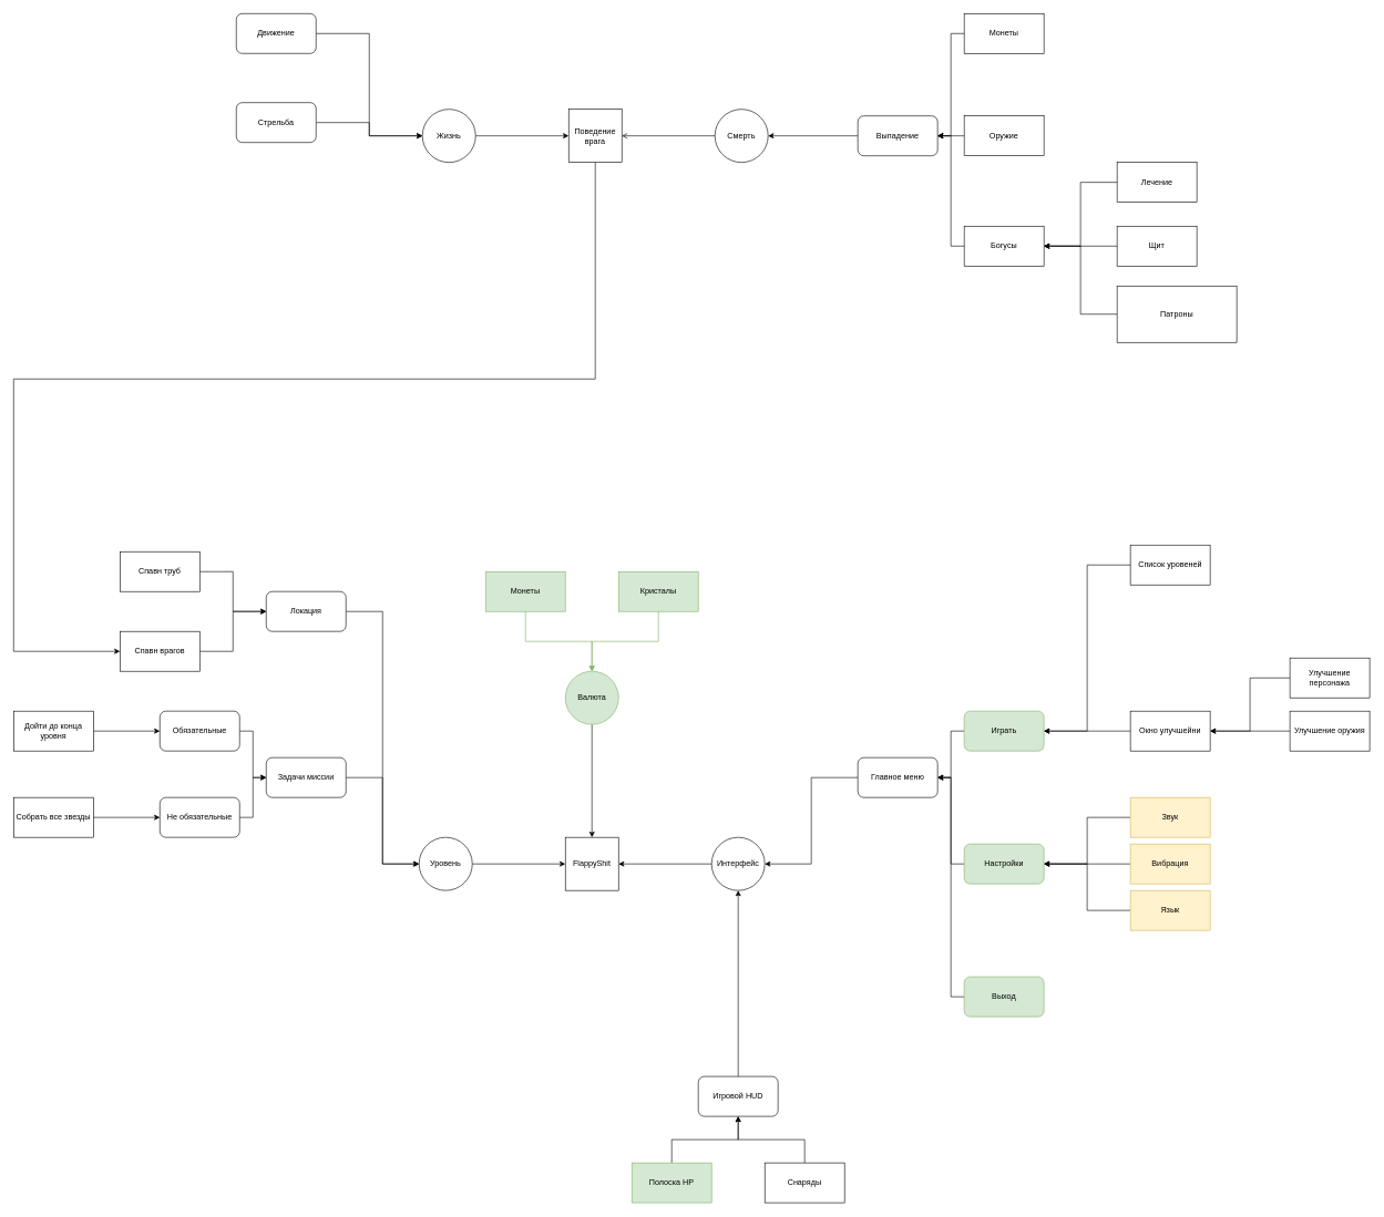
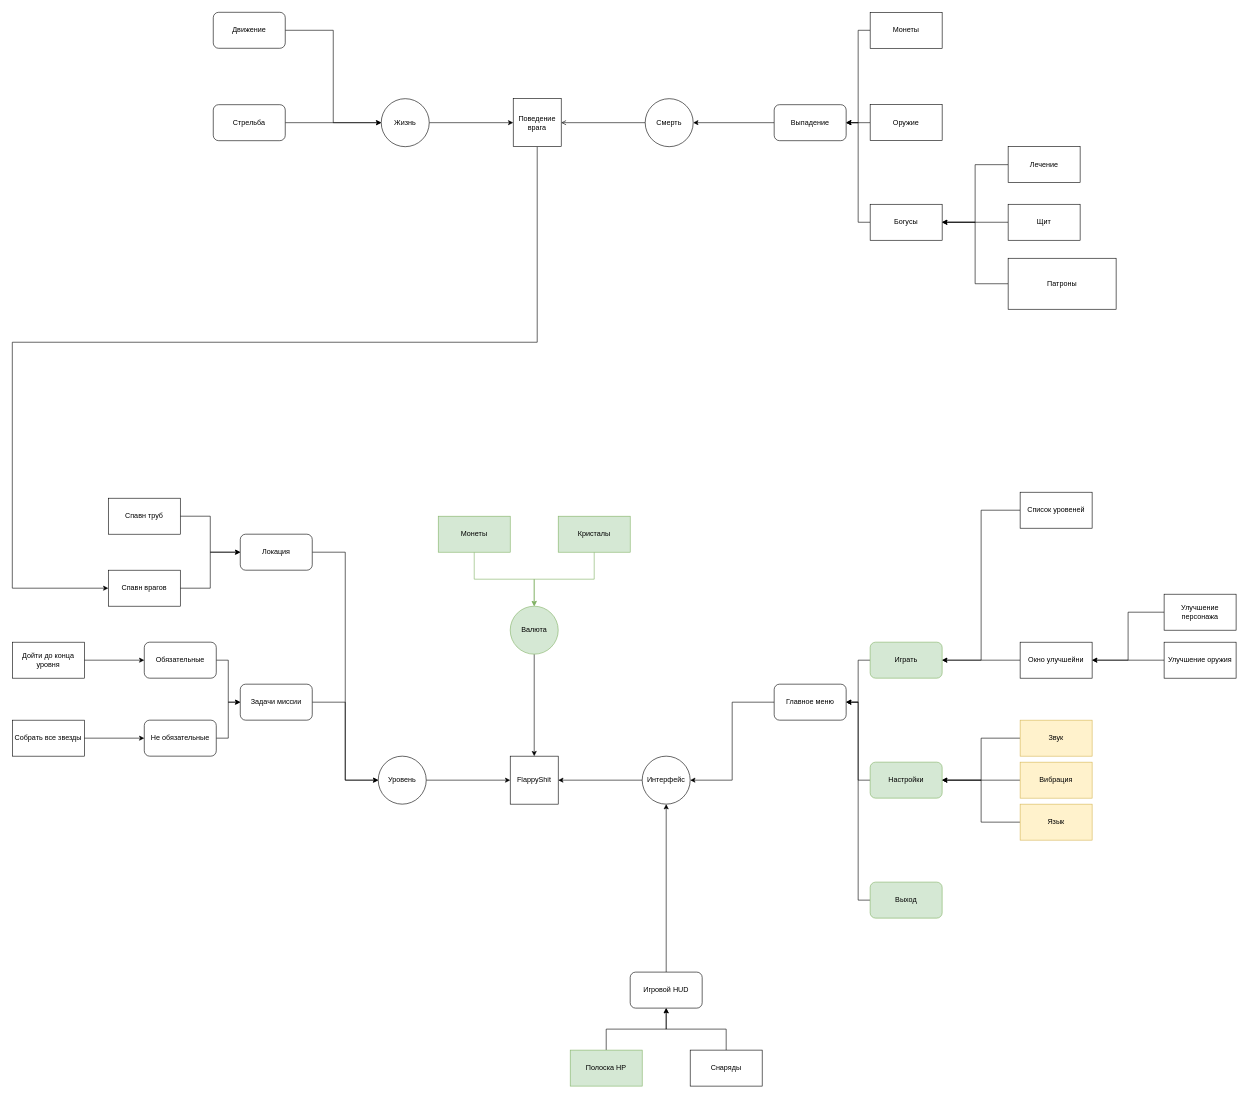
  <mxCell id="0" />
  <mxCell id="1" parent="0" />
  <mxCell id="2" style="edgeStyle=orthogonalEdgeStyle;rounded=0;orthogonalLoop=1;jettySize=auto;html=1;entryX=0;entryY=0.5;entryDx=0;entryDy=0;" parent="1" source="3" target="14" edge="1"><mxGeometry relative="1" as="geometry" /></mxCell>
  <mxCell id="3" value="Задачи миссии" style="rounded=1;whiteSpace=wrap;html=1;" parent="1" vertex="1"><mxGeometry x="400" y="1140" width="120" height="60" as="geometry" /></mxCell>
  <mxCell id="4" style="edgeStyle=orthogonalEdgeStyle;rounded=0;orthogonalLoop=1;jettySize=auto;html=1;entryX=0;entryY=0.5;entryDx=0;entryDy=0;" parent="1" source="5" target="7" edge="1"><mxGeometry relative="1" as="geometry" /></mxCell>
  <mxCell id="5" value="Дойти до конца уровня" style="rounded=0;whiteSpace=wrap;html=1;" parent="1" vertex="1"><mxGeometry x="20" y="1070" width="120" height="60" as="geometry" /></mxCell>
  <mxCell id="6" style="edgeStyle=orthogonalEdgeStyle;rounded=0;orthogonalLoop=1;jettySize=auto;html=1;entryX=0;entryY=0.5;entryDx=0;entryDy=0;" parent="1" source="7" target="3" edge="1"><mxGeometry relative="1" as="geometry" /></mxCell>
  <mxCell id="7" value="Обязательные" style="rounded=1;whiteSpace=wrap;html=1;" parent="1" vertex="1"><mxGeometry x="240" y="1070" width="120" height="60" as="geometry" /></mxCell>
  <mxCell id="8" style="edgeStyle=orthogonalEdgeStyle;rounded=0;orthogonalLoop=1;jettySize=auto;html=1;" parent="1" source="9" target="3" edge="1"><mxGeometry relative="1" as="geometry" /></mxCell>
  <mxCell id="9" value="Не обязательные" style="rounded=1;whiteSpace=wrap;html=1;" parent="1" vertex="1"><mxGeometry x="240" y="1200" width="120" height="60" as="geometry" /></mxCell>
  <mxCell id="10" style="edgeStyle=orthogonalEdgeStyle;rounded=0;orthogonalLoop=1;jettySize=auto;html=1;" parent="1" source="11" target="9" edge="1"><mxGeometry relative="1" as="geometry" /></mxCell>
  <mxCell id="11" value="Собрать все звезды" style="rounded=0;whiteSpace=wrap;html=1;" parent="1" vertex="1"><mxGeometry x="20" y="1200" width="120" height="60" as="geometry" /></mxCell>
  <mxCell id="12" value="FlappyShit" style="whiteSpace=wrap;html=1;aspect=fixed;" parent="1" vertex="1"><mxGeometry x="850" y="1260" width="80" height="80" as="geometry" /></mxCell>
  <mxCell id="13" style="edgeStyle=orthogonalEdgeStyle;rounded=0;orthogonalLoop=1;jettySize=auto;html=1;entryX=0;entryY=0.5;entryDx=0;entryDy=0;" parent="1" source="14" target="12" edge="1"><mxGeometry relative="1" as="geometry" /></mxCell>
  <mxCell id="14" value="Уровень" style="ellipse;whiteSpace=wrap;html=1;aspect=fixed;" parent="1" vertex="1"><mxGeometry x="630" y="1260" width="80" height="80" as="geometry" /></mxCell>
  <mxCell id="15" style="edgeStyle=orthogonalEdgeStyle;rounded=0;orthogonalLoop=1;jettySize=auto;html=1;entryX=0;entryY=0.5;entryDx=0;entryDy=0;" parent="1" source="16" target="14" edge="1"><mxGeometry relative="1" as="geometry" /></mxCell>
  <mxCell id="16" value="Локация" style="rounded=1;whiteSpace=wrap;html=1;" parent="1" vertex="1"><mxGeometry x="400" y="890" width="120" height="60" as="geometry" /></mxCell>
  <mxCell id="17" style="edgeStyle=orthogonalEdgeStyle;rounded=0;orthogonalLoop=1;jettySize=auto;html=1;entryX=0;entryY=0.5;entryDx=0;entryDy=0;" parent="1" source="18" target="16" edge="1"><mxGeometry relative="1" as="geometry" /></mxCell>
  <mxCell id="18" value="Спавн труб" style="rounded=0;whiteSpace=wrap;html=1;" parent="1" vertex="1"><mxGeometry x="180" y="830" width="120" height="60" as="geometry" /></mxCell>
  <mxCell id="19" style="edgeStyle=orthogonalEdgeStyle;rounded=0;orthogonalLoop=1;jettySize=auto;html=1;" parent="1" source="20" target="16" edge="1"><mxGeometry relative="1" as="geometry" /></mxCell>
  <mxCell id="20" value="Спавн врагов" style="rounded=0;whiteSpace=wrap;html=1;" parent="1" vertex="1"><mxGeometry x="180" y="950" width="120" height="60" as="geometry" /></mxCell>
  <mxCell id="21" style="edgeStyle=orthogonalEdgeStyle;rounded=0;orthogonalLoop=1;jettySize=auto;html=1;entryX=1;entryY=0.5;entryDx=0;entryDy=0;" parent="1" source="22" target="12" edge="1"><mxGeometry relative="1" as="geometry" /></mxCell>
  <mxCell id="22" value="Интерфейс" style="ellipse;whiteSpace=wrap;html=1;aspect=fixed;" parent="1" vertex="1"><mxGeometry x="1070" y="1260" width="80" height="80" as="geometry" /></mxCell>
  <mxCell id="23" style="edgeStyle=orthogonalEdgeStyle;rounded=0;orthogonalLoop=1;jettySize=auto;html=1;entryX=1;entryY=0.5;entryDx=0;entryDy=0;" parent="1" source="24" target="22" edge="1"><mxGeometry relative="1" as="geometry" /></mxCell>
  <mxCell id="24" value="Главное меню" style="rounded=1;whiteSpace=wrap;html=1;" parent="1" vertex="1"><mxGeometry x="1290" y="1140" width="120" height="60" as="geometry" /></mxCell>
  <mxCell id="25" style="edgeStyle=orthogonalEdgeStyle;rounded=0;orthogonalLoop=1;jettySize=auto;html=1;entryX=1;entryY=0.5;entryDx=0;entryDy=0;" parent="1" source="26" target="24" edge="1"><mxGeometry relative="1" as="geometry" /></mxCell>
  <mxCell id="26" value="Играть" style="rounded=1;whiteSpace=wrap;html=1;fillColor=#d5e8d4;strokeColor=#82b366;" parent="1" vertex="1"><mxGeometry x="1450" y="1070" width="120" height="60" as="geometry" /></mxCell>
  <mxCell id="27" style="edgeStyle=orthogonalEdgeStyle;rounded=0;orthogonalLoop=1;jettySize=auto;html=1;entryX=1;entryY=0.5;entryDx=0;entryDy=0;" parent="1" source="28" target="24" edge="1"><mxGeometry relative="1" as="geometry" /></mxCell>
  <mxCell id="28" value="Настройки" style="rounded=1;whiteSpace=wrap;html=1;fillColor=#d5e8d4;strokeColor=#82b366;" parent="1" vertex="1"><mxGeometry x="1450" y="1270" width="120" height="60" as="geometry" /></mxCell>
  <mxCell id="29" style="edgeStyle=orthogonalEdgeStyle;rounded=0;orthogonalLoop=1;jettySize=auto;html=1;entryX=1;entryY=0.5;entryDx=0;entryDy=0;" parent="1" source="30" target="24" edge="1"><mxGeometry relative="1" as="geometry" /></mxCell>
  <mxCell id="30" value="Выход" style="rounded=1;whiteSpace=wrap;html=1;fillColor=#d5e8d4;strokeColor=#82b366;" parent="1" vertex="1"><mxGeometry x="1450" y="1470" width="120" height="60" as="geometry" /></mxCell>
  <mxCell id="31" style="edgeStyle=orthogonalEdgeStyle;rounded=0;orthogonalLoop=1;jettySize=auto;html=1;entryX=1;entryY=0.5;entryDx=0;entryDy=0;" parent="1" source="32" target="26" edge="1"><mxGeometry relative="1" as="geometry" /></mxCell>
  <mxCell id="32" value="Список уровеней" style="rounded=0;whiteSpace=wrap;html=1;" parent="1" vertex="1"><mxGeometry x="1700" y="820" width="120" height="60" as="geometry" /></mxCell>
  <mxCell id="33" style="edgeStyle=orthogonalEdgeStyle;rounded=0;orthogonalLoop=1;jettySize=auto;html=1;entryX=1;entryY=0.5;entryDx=0;entryDy=0;" parent="1" source="34" target="28" edge="1"><mxGeometry relative="1" as="geometry" /></mxCell>
  <mxCell id="34" value="Звук" style="rounded=0;whiteSpace=wrap;html=1;fillColor=#fff2cc;strokeColor=#d6b656;" parent="1" vertex="1"><mxGeometry x="1700" y="1200" width="120" height="60" as="geometry" /></mxCell>
  <mxCell id="35" style="edgeStyle=orthogonalEdgeStyle;rounded=0;orthogonalLoop=1;jettySize=auto;html=1;" parent="1" source="36" edge="1"><mxGeometry relative="1" as="geometry"><mxPoint x="1570" y="1300" as="targetPoint" /></mxGeometry></mxCell>
  <mxCell id="36" value="Вибрация" style="rounded=0;whiteSpace=wrap;html=1;fillColor=#fff2cc;strokeColor=#d6b656;" parent="1" vertex="1"><mxGeometry x="1700" y="1270" width="120" height="60" as="geometry" /></mxCell>
  <mxCell id="37" style="edgeStyle=orthogonalEdgeStyle;rounded=0;orthogonalLoop=1;jettySize=auto;html=1;entryX=1;entryY=0.5;entryDx=0;entryDy=0;" parent="1" source="38" target="28" edge="1"><mxGeometry relative="1" as="geometry" /></mxCell>
  <mxCell id="38" value="Язык" style="rounded=0;whiteSpace=wrap;html=1;fillColor=#fff2cc;strokeColor=#d6b656;" parent="1" vertex="1"><mxGeometry x="1700" y="1340" width="120" height="60" as="geometry" /></mxCell>
  <mxCell id="39" style="edgeStyle=orthogonalEdgeStyle;rounded=0;orthogonalLoop=1;jettySize=auto;html=1;entryX=1;entryY=0.5;entryDx=0;entryDy=0;" parent="1" source="40" target="26" edge="1"><mxGeometry relative="1" as="geometry" /></mxCell>
  <mxCell id="40" value="Окно улучшейни" style="rounded=0;whiteSpace=wrap;html=1;" parent="1" vertex="1"><mxGeometry x="1700" y="1070" width="120" height="60" as="geometry" /></mxCell>
  <mxCell id="41" style="edgeStyle=orthogonalEdgeStyle;rounded=0;orthogonalLoop=1;jettySize=auto;html=1;entryX=1;entryY=0.5;entryDx=0;entryDy=0;" parent="1" source="42" target="40" edge="1"><mxGeometry relative="1" as="geometry" /></mxCell>
  <mxCell id="42" value="Улучшение оружия" style="rounded=0;whiteSpace=wrap;html=1;" parent="1" vertex="1"><mxGeometry x="1940" y="1070" width="120" height="60" as="geometry" /></mxCell>
  <mxCell id="43" style="edgeStyle=orthogonalEdgeStyle;rounded=0;orthogonalLoop=1;jettySize=auto;html=1;entryX=1;entryY=0.5;entryDx=0;entryDy=0;" parent="1" source="44" target="40" edge="1"><mxGeometry relative="1" as="geometry" /></mxCell>
  <mxCell id="44" value="Улучшение персонажа" style="rounded=0;whiteSpace=wrap;html=1;" parent="1" vertex="1"><mxGeometry x="1940" y="990" width="120" height="60" as="geometry" /></mxCell>
  <mxCell id="45" style="edgeStyle=orthogonalEdgeStyle;rounded=0;orthogonalLoop=1;jettySize=auto;html=1;entryX=0.5;entryY=0;entryDx=0;entryDy=0;" parent="1" source="46" target="12" edge="1"><mxGeometry relative="1" as="geometry" /></mxCell>
  <mxCell id="46" value="Валюта" style="ellipse;whiteSpace=wrap;html=1;aspect=fixed;fillColor=#d5e8d4;strokeColor=#82b366;" parent="1" vertex="1"><mxGeometry x="850" y="1010" width="80" height="80" as="geometry" /></mxCell>
  <mxCell id="47" style="edgeStyle=orthogonalEdgeStyle;rounded=0;orthogonalLoop=1;jettySize=auto;html=1;fillColor=#d5e8d4;strokeColor=#82b366;" parent="1" source="48" target="46" edge="1"><mxGeometry relative="1" as="geometry" /></mxCell>
  <mxCell id="48" value="Монеты" style="rounded=0;whiteSpace=wrap;html=1;fillColor=#d5e8d4;strokeColor=#82b366;" parent="1" vertex="1"><mxGeometry x="730" y="860" width="120" height="60" as="geometry" /></mxCell>
  <mxCell id="49" style="edgeStyle=orthogonalEdgeStyle;rounded=0;orthogonalLoop=1;jettySize=auto;html=1;fillColor=#d5e8d4;strokeColor=#82b366;" parent="1" source="50" target="46" edge="1"><mxGeometry relative="1" as="geometry" /></mxCell>
  <mxCell id="50" value="Кристалы" style="rounded=0;whiteSpace=wrap;html=1;fillColor=#d5e8d4;strokeColor=#82b366;" parent="1" vertex="1"><mxGeometry x="930" y="860" width="120" height="60" as="geometry" /></mxCell>
  <mxCell id="51" style="edgeStyle=orthogonalEdgeStyle;rounded=0;orthogonalLoop=1;jettySize=auto;html=1;entryX=0.5;entryY=1;entryDx=0;entryDy=0;" parent="1" source="52" target="22" edge="1"><mxGeometry relative="1" as="geometry" /></mxCell>
  <mxCell id="52" value="Игровой HUD" style="rounded=1;whiteSpace=wrap;html=1;" parent="1" vertex="1"><mxGeometry x="1050" y="1620" width="120" height="60" as="geometry" /></mxCell>
  <mxCell id="53" style="edgeStyle=orthogonalEdgeStyle;rounded=0;orthogonalLoop=1;jettySize=auto;html=1;" parent="1" source="54" target="52" edge="1"><mxGeometry relative="1" as="geometry" /></mxCell>
  <mxCell id="54" value="Полоска HP" style="rounded=0;whiteSpace=wrap;html=1;fillColor=#d5e8d4;strokeColor=#82b366;" parent="1" vertex="1"><mxGeometry x="950" y="1750" width="120" height="60" as="geometry" /></mxCell>
  <mxCell id="55" style="edgeStyle=orthogonalEdgeStyle;rounded=0;orthogonalLoop=1;jettySize=auto;html=1;entryX=0.5;entryY=1;entryDx=0;entryDy=0;" parent="1" source="56" target="52" edge="1"><mxGeometry relative="1" as="geometry" /></mxCell>
  <mxCell id="56" value="Снаряды" style="rounded=0;whiteSpace=wrap;html=1;" parent="1" vertex="1"><mxGeometry x="1150" y="1750" width="120" height="60" as="geometry" /></mxCell>
  <mxCell id="57" style="edgeStyle=orthogonalEdgeStyle;rounded=0;orthogonalLoop=1;jettySize=auto;html=1;entryX=0;entryY=0.5;entryDx=0;entryDy=0;" parent="1" source="58" target="20" edge="1"><mxGeometry relative="1" as="geometry"><Array as="points"><mxPoint x="895" y="570" /><mxPoint x="20" y="570" /><mxPoint x="20" y="980" /></Array></mxGeometry></mxCell>
  <mxCell id="58" value="Поведение врага" style="whiteSpace=wrap;html=1;aspect=fixed;" parent="1" vertex="1"><mxGeometry x="855" y="164" width="80" height="80" as="geometry" /></mxCell>
  <mxCell id="59" style="edgeStyle=orthogonalEdgeStyle;rounded=0;orthogonalLoop=1;jettySize=auto;html=1;entryX=1;entryY=0.5;entryDx=0;entryDy=0;endArrow=open;" parent="1" source="60" target="58" edge="1"><mxGeometry relative="1" as="geometry" /></mxCell>
  <mxCell id="60" value="Смерть" style="ellipse;whiteSpace=wrap;html=1;aspect=fixed;" parent="1" vertex="1"><mxGeometry x="1075" y="164" width="80" height="80" as="geometry" /></mxCell>
  <mxCell id="61" style="edgeStyle=orthogonalEdgeStyle;rounded=0;orthogonalLoop=1;jettySize=auto;html=1;" parent="1" source="62" target="60" edge="1"><mxGeometry relative="1" as="geometry" /></mxCell>
  <mxCell id="62" value="Выпадение" style="rounded=1;whiteSpace=wrap;html=1;" parent="1" vertex="1"><mxGeometry x="1290" y="174" width="120" height="60" as="geometry" /></mxCell>
  <mxCell id="63" style="edgeStyle=orthogonalEdgeStyle;rounded=0;orthogonalLoop=1;jettySize=auto;html=1;" parent="1" source="64" target="58" edge="1"><mxGeometry relative="1" as="geometry" /></mxCell>
  <mxCell id="64" value="Жизнь" style="ellipse;whiteSpace=wrap;html=1;aspect=fixed;" parent="1" vertex="1"><mxGeometry x="635" y="164" width="80" height="80" as="geometry" /></mxCell>
  <mxCell id="65" style="edgeStyle=orthogonalEdgeStyle;rounded=0;orthogonalLoop=1;jettySize=auto;html=1;" parent="1" source="66" target="64" edge="1"><mxGeometry relative="1" as="geometry" /></mxCell>
- <mxCell id="66" value="Стрельба" style="rounded=1;whiteSpace=wrap;html=1;" parent="1" vertex="1"><mxGeometry x="355" y="154" width="120" height="60" as="geometry" /></mxCell>
+ <mxCell id="66" value="Стрельба" style="rounded=1;whiteSpace=wrap;html=1;" parent="1" vertex="1"><mxGeometry x="355" y="174" width="120" height="60" as="geometry" /></mxCell>
  <mxCell id="67" style="edgeStyle=orthogonalEdgeStyle;rounded=0;orthogonalLoop=1;jettySize=auto;html=1;entryX=0;entryY=0.5;entryDx=0;entryDy=0;" parent="1" source="68" target="64" edge="1"><mxGeometry relative="1" as="geometry" /></mxCell>
  <mxCell id="68" value="Движение" style="rounded=1;whiteSpace=wrap;html=1;" parent="1" vertex="1"><mxGeometry x="355" y="20" width="120" height="60" as="geometry" /></mxCell>
  <mxCell id="69" style="edgeStyle=orthogonalEdgeStyle;rounded=0;orthogonalLoop=1;jettySize=auto;html=1;entryX=1;entryY=0.5;entryDx=0;entryDy=0;" parent="1" source="70" target="62" edge="1"><mxGeometry relative="1" as="geometry" /></mxCell>
  <mxCell id="70" value="Монеты" style="rounded=0;whiteSpace=wrap;html=1;" parent="1" vertex="1"><mxGeometry x="1450" y="20" width="120" height="60" as="geometry" /></mxCell>
  <mxCell id="71" style="edgeStyle=orthogonalEdgeStyle;rounded=0;orthogonalLoop=1;jettySize=auto;html=1;entryX=1;entryY=0.5;entryDx=0;entryDy=0;" parent="1" source="72" target="62" edge="1"><mxGeometry relative="1" as="geometry" /></mxCell>
  <mxCell id="72" value="Оружие" style="rounded=0;whiteSpace=wrap;html=1;" parent="1" vertex="1"><mxGeometry x="1450" y="174" width="120" height="60" as="geometry" /></mxCell>
  <mxCell id="73" style="edgeStyle=orthogonalEdgeStyle;rounded=0;orthogonalLoop=1;jettySize=auto;html=1;entryX=1;entryY=0.5;entryDx=0;entryDy=0;" parent="1" source="74" target="62" edge="1"><mxGeometry relative="1" as="geometry" /></mxCell>
  <mxCell id="74" value="Богусы" style="rounded=0;whiteSpace=wrap;html=1;" parent="1" vertex="1"><mxGeometry x="1450" y="340" width="120" height="60" as="geometry" /></mxCell>
  <mxCell id="75" style="edgeStyle=orthogonalEdgeStyle;rounded=0;orthogonalLoop=1;jettySize=auto;html=1;entryX=1;entryY=0.5;entryDx=0;entryDy=0;" parent="1" source="76" target="74" edge="1"><mxGeometry relative="1" as="geometry" /></mxCell>
  <mxCell id="76" value="Лечение" style="rounded=0;whiteSpace=wrap;html=1;" parent="1" vertex="1"><mxGeometry x="1680" y="244" width="120" height="60" as="geometry" /></mxCell>
  <mxCell id="77" style="edgeStyle=orthogonalEdgeStyle;rounded=0;orthogonalLoop=1;jettySize=auto;html=1;" parent="1" source="78" target="74" edge="1"><mxGeometry relative="1" as="geometry" /></mxCell>
  <mxCell id="78" value="Щит" style="rounded=0;whiteSpace=wrap;html=1;" parent="1" vertex="1"><mxGeometry x="1680" y="340" width="120" height="60" as="geometry" /></mxCell>
  <mxCell id="79" style="edgeStyle=orthogonalEdgeStyle;rounded=0;orthogonalLoop=1;jettySize=auto;html=1;entryX=1;entryY=0.5;entryDx=0;entryDy=0;" parent="1" source="80" target="74" edge="1"><mxGeometry relative="1" as="geometry" /></mxCell>
  <mxCell id="80" value="Патроны" style="rounded=0;whiteSpace=wrap;html=1;" parent="1" vertex="1"><mxGeometry x="1680" y="430" width="180" height="85" as="geometry" /></mxCell>
